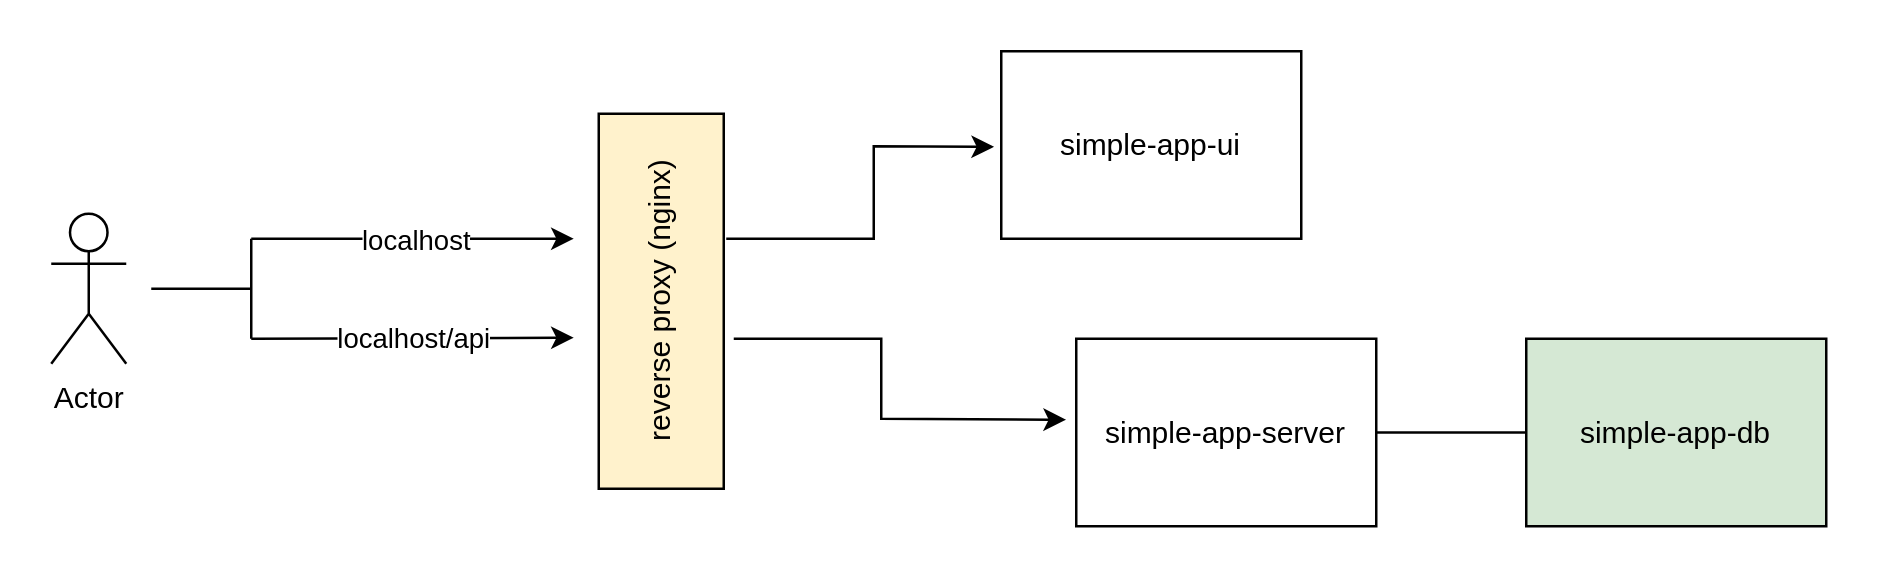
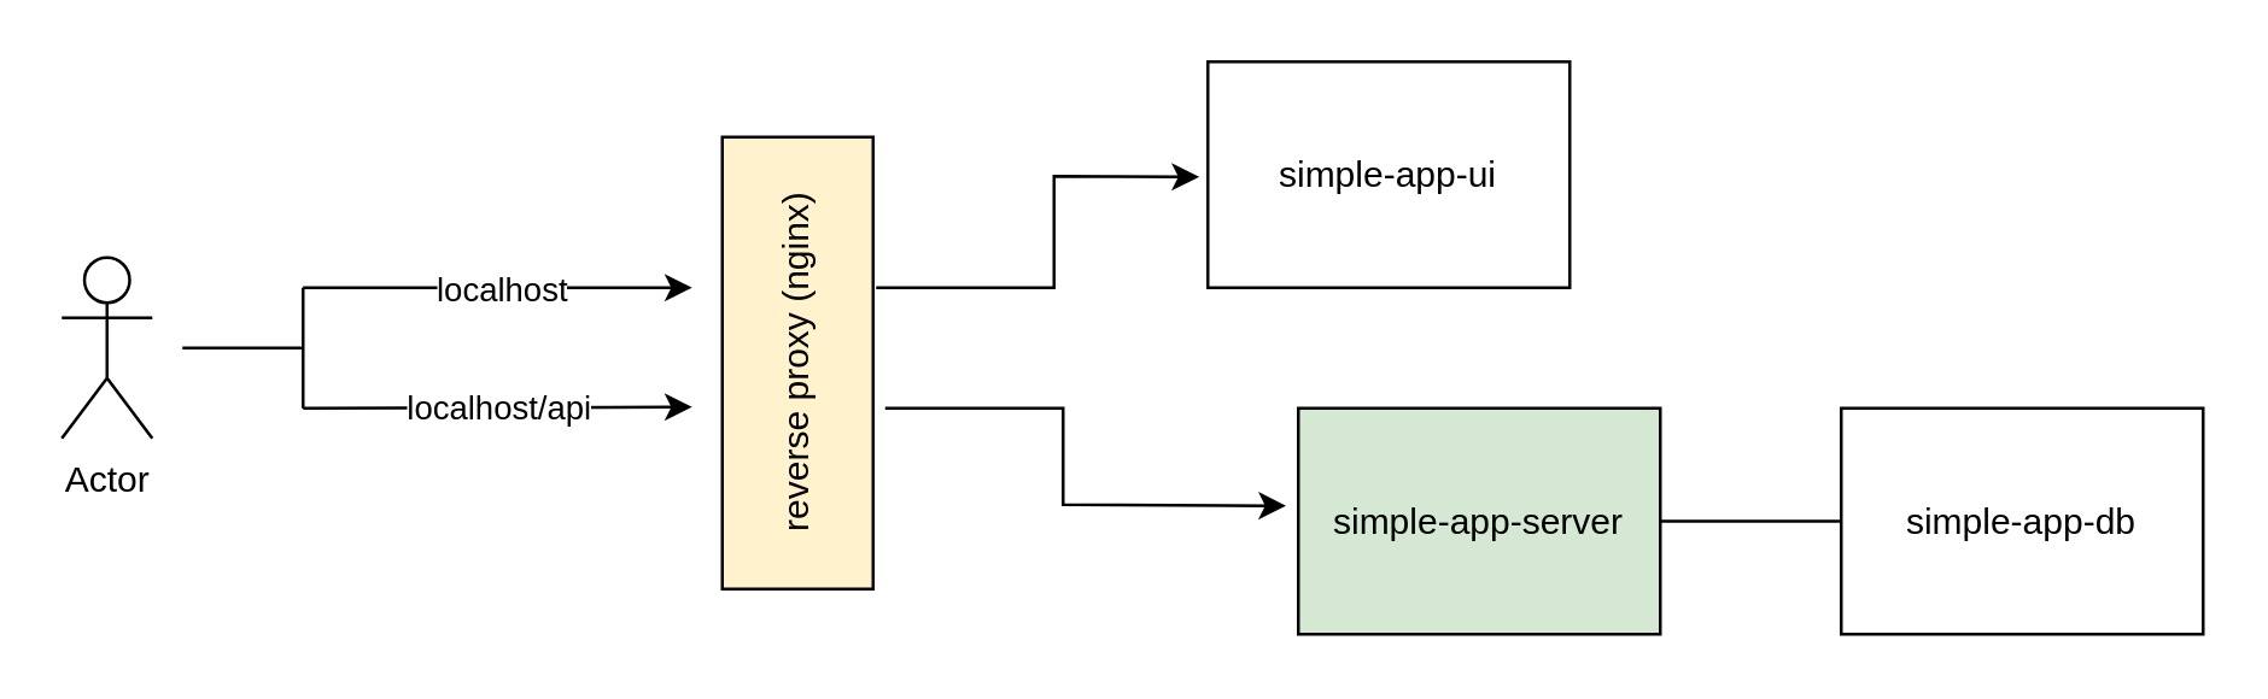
  <mxCell id="0" />
  <mxCell id="1" parent="0" />
  <mxCell id="2" value="reverse proxy (nginx)" style="rounded=0;whiteSpace=wrap;html=1;fillStyle=auto;rotation=-90;fillColor=#fff2cc;" parent="1" vertex="1"><mxGeometry x="189" y="95" width="150" height="50" as="geometry" /></mxCell>
  <mxCell id="3" value="Actor" style="shape=umlActor;verticalLabelPosition=bottom;verticalAlign=top;html=1;outlineConnect=0;" parent="1" vertex="1"><mxGeometry x="20" y="85" width="30" height="60" as="geometry" /></mxCell>
  <mxCell id="4" value="simple-app-ui" style="rounded=0;whiteSpace=wrap;html=1;" parent="1" vertex="1"><mxGeometry x="400" y="20" width="120" height="75" as="geometry" /></mxCell>
- <mxCell id="5" value="simple-app-server" style="rounded=0;whiteSpace=wrap;html=1;" parent="1" vertex="1"><mxGeometry x="430" y="135" width="120" height="75" as="geometry" /></mxCell>
- <mxCell id="6" value="simple-app-db" style="rounded=0;whiteSpace=wrap;html=1;fillColor=#d5e8d4;" parent="1" vertex="1"><mxGeometry x="610" y="135" width="120" height="75" as="geometry" /></mxCell>
+ <mxCell id="5" value="simple-app-server" style="rounded=0;whiteSpace=wrap;html=1;fillColor=#d5e8d4;" parent="1" vertex="1"><mxGeometry x="430" y="135" width="120" height="75" as="geometry" /></mxCell>
+ <mxCell id="6" value="simple-app-db" style="rounded=0;whiteSpace=wrap;html=1;" parent="1" vertex="1"><mxGeometry x="610" y="135" width="120" height="75" as="geometry" /></mxCell>
  <mxCell id="7" value="" style="endArrow=classic;html=1;rounded=0;" parent="1" edge="1"><mxGeometry relative="1" as="geometry"><mxPoint x="100" y="95" as="sourcePoint" /><mxPoint x="229" y="95" as="targetPoint" /></mxGeometry></mxCell>
  <mxCell id="8" value="localhost" style="edgeLabel;resizable=0;html=1;align=center;verticalAlign=middle;" parent="7" connectable="0" vertex="1"><mxGeometry relative="1" as="geometry" /></mxCell>
  <mxCell id="9" value="" style="endArrow=classic;html=1;rounded=0;" parent="1" edge="1"><mxGeometry relative="1" as="geometry"><mxPoint x="100" y="135" as="sourcePoint" /><mxPoint x="229" y="134.57" as="targetPoint" /></mxGeometry></mxCell>
  <mxCell id="10" value="localhost/api" style="edgeLabel;resizable=0;html=1;align=center;verticalAlign=middle;" parent="9" connectable="0" vertex="1"><mxGeometry relative="1" as="geometry" /></mxCell>
  <mxCell id="11" value="" style="endArrow=classic;html=1;rounded=0;entryX=-0.024;entryY=0.51;entryDx=0;entryDy=0;entryPerimeter=0;" parent="1" target="4" edge="1"><mxGeometry width="50" height="50" relative="1" as="geometry"><mxPoint x="290" y="95" as="sourcePoint" /><mxPoint x="420" y="13" as="targetPoint" /><Array as="points"><mxPoint x="349" y="95" /><mxPoint x="349" y="58" /></Array></mxGeometry></mxCell>
  <mxCell id="12" value="" style="endArrow=none;html=1;rounded=0;" parent="1" edge="1"><mxGeometry width="50" height="50" relative="1" as="geometry"><mxPoint x="100" y="135" as="sourcePoint" /><mxPoint x="100" y="95" as="targetPoint" /></mxGeometry></mxCell>
  <mxCell id="13" value="" style="endArrow=none;html=1;rounded=0;" parent="1" edge="1"><mxGeometry width="50" height="50" relative="1" as="geometry"><mxPoint x="100" y="115" as="sourcePoint" /><mxPoint x="60" y="115" as="targetPoint" /></mxGeometry></mxCell>
  <mxCell id="14" value="" style="endArrow=classic;html=1;rounded=0;entryX=-0.034;entryY=0.432;entryDx=0;entryDy=0;entryPerimeter=0;" parent="1" target="5" edge="1"><mxGeometry width="50" height="50" relative="1" as="geometry"><mxPoint x="293" y="135" as="sourcePoint" /><mxPoint x="430" y="53" as="targetPoint" /><Array as="points"><mxPoint x="352" y="135" /><mxPoint x="352" y="167" /></Array></mxGeometry></mxCell>
  <mxCell id="15" value="" style="endArrow=none;html=1;rounded=0;entryX=0;entryY=0.5;entryDx=0;entryDy=0;exitX=1;exitY=0.5;exitDx=0;exitDy=0;" parent="1" source="5" target="6" edge="1"><mxGeometry width="50" height="50" relative="1" as="geometry"><mxPoint x="500" y="185" as="sourcePoint" /><mxPoint x="550" y="135" as="targetPoint" /></mxGeometry></mxCell>
